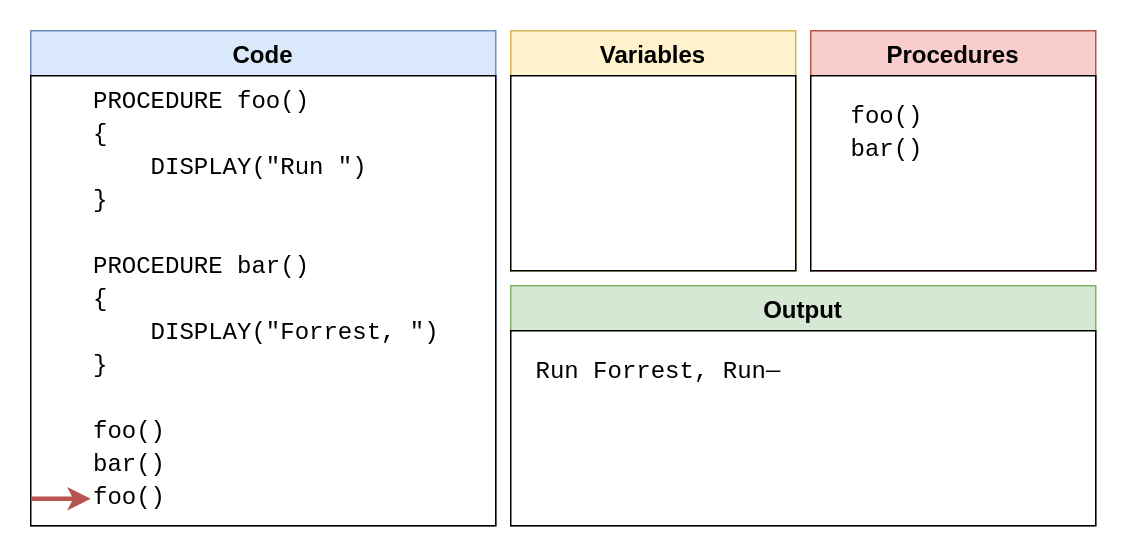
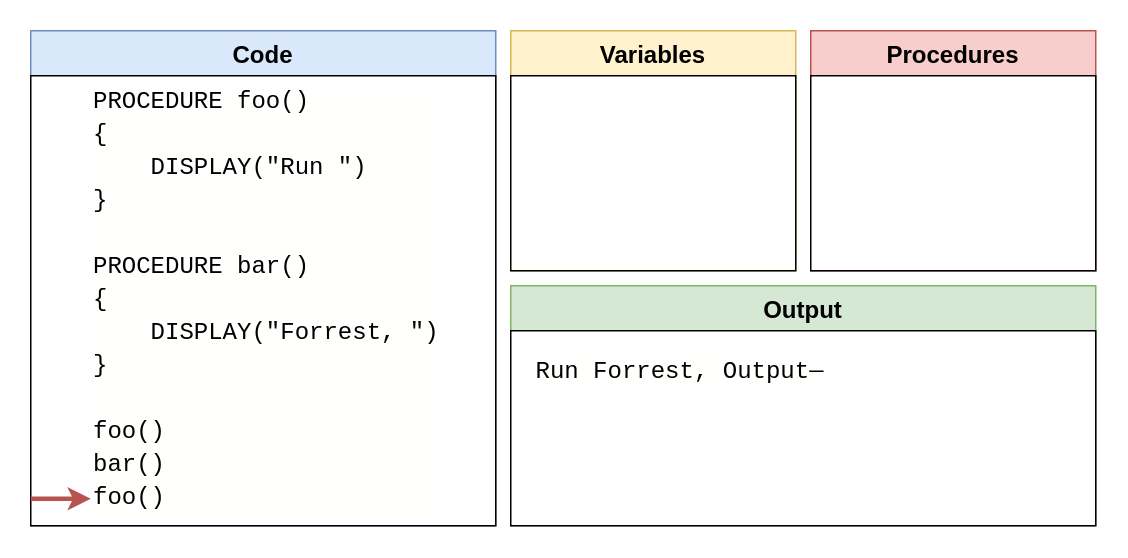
  <mxCell id="0" />
  <mxCell id="1" parent="0" />
  <mxCell id="2" value="Code" style="swimlane;fillColor=#dae8fc;strokeColor=#6c8ebf;fontSize=16;align=center;startSize=30;" parent="1" vertex="1"><mxGeometry x="20" y="20" width="310" height="330" as="geometry"><mxRectangle x="50" y="100" width="70" height="23" as="alternateBounds" /></mxGeometry></mxCell>
  <mxCell id="3" value="" style="rounded=0;whiteSpace=wrap;html=1;fontFamily=Courier New;fontSize=16;align=left;" parent="2" vertex="1"><mxGeometry y="30" width="310" height="300" as="geometry" /></mxCell>
  <mxCell id="4" value="&lt;div style=&quot;background-color: rgb(255 , 255 , 254) ; font-family: &amp;#34;source code pro&amp;#34; , &amp;#34;monaco&amp;#34; , &amp;#34;menlo&amp;#34; , &amp;#34;consolas&amp;#34; , &amp;#34;courier new&amp;#34; , monospace , &amp;#34;consolas&amp;#34; , &amp;#34;courier new&amp;#34; , monospace ; font-weight: normal ; line-height: 22px&quot;&gt;&lt;div style=&quot;font-family: &amp;#34;source code pro&amp;#34; , &amp;#34;monaco&amp;#34; , &amp;#34;menlo&amp;#34; , &amp;#34;consolas&amp;#34; , &amp;#34;courier new&amp;#34; , monospace , &amp;#34;consolas&amp;#34; , &amp;#34;courier new&amp;#34; , monospace ; line-height: 22px&quot;&gt;&lt;div style=&quot;font-family: &amp;#34;source code pro&amp;#34; , &amp;#34;monaco&amp;#34; , &amp;#34;menlo&amp;#34; , &amp;#34;consolas&amp;#34; , &amp;#34;courier new&amp;#34; , monospace , &amp;#34;consolas&amp;#34; , &amp;#34;courier new&amp;#34; , monospace ; line-height: 22px&quot;&gt;&lt;div&gt;PROCEDURE foo()&lt;/div&gt;&lt;div&gt;{&lt;/div&gt;&lt;div&gt;&amp;nbsp; &amp;nbsp; DISPLAY(&quot;Run &quot;)&lt;/div&gt;&lt;div&gt;}&lt;/div&gt;&lt;br&gt;&lt;div&gt;PROCEDURE bar()&lt;/div&gt;&lt;div&gt;{&lt;/div&gt;&lt;div&gt;&amp;nbsp; &amp;nbsp; DISPLAY(&quot;Forrest, &quot;)&lt;/div&gt;&lt;div&gt;}&lt;/div&gt;&lt;br&gt;&lt;div&gt;foo()&lt;/div&gt;&lt;div&gt;bar()&lt;/div&gt;&lt;div&gt;foo()&lt;/div&gt;&lt;/div&gt;&lt;/div&gt;&lt;/div&gt;" style="text;html=1;strokeColor=none;fillColor=none;align=left;verticalAlign=top;whiteSpace=wrap;rounded=0;fontFamily=Courier New;fontSize=16;fontStyle=1" parent="2" vertex="1"><mxGeometry x="40" y="30" width="270" height="300" as="geometry" /></mxCell>
  <mxCell id="5" value="" style="endArrow=classic;html=1;rounded=0;fontFamily=Courier New;fontSize=16;strokeWidth=3;fillColor=#f8cecc;strokeColor=#b85450;" parent="2" edge="1"><mxGeometry width="50" height="50" relative="1" as="geometry"><mxPoint y="312" as="sourcePoint" /><mxPoint x="40" y="312" as="targetPoint" /></mxGeometry></mxCell>
  <mxCell id="6" value="Variables" style="swimlane;fillColor=#fff2cc;strokeColor=#d6b656;fontSize=16;align=center;startSize=30;" parent="1" vertex="1"><mxGeometry x="340" y="20" width="190" height="160" as="geometry"><mxRectangle x="50" y="100" width="70" height="23" as="alternateBounds" /></mxGeometry></mxCell>
  <mxCell id="7" value="" style="rounded=0;whiteSpace=wrap;html=1;fontFamily=Courier New;fontSize=16;align=left;" parent="6" vertex="1"><mxGeometry y="30" width="190" height="130" as="geometry" /></mxCell>
  <mxCell id="8" value="&lt;div style=&quot;background-color: rgb(255 , 255 , 254) ; font-family: &amp;#34;source code pro&amp;#34; , &amp;#34;monaco&amp;#34; , &amp;#34;menlo&amp;#34; , &amp;#34;consolas&amp;#34; , &amp;#34;courier new&amp;#34; , monospace , &amp;#34;consolas&amp;#34; , &amp;#34;courier new&amp;#34; , monospace ; font-weight: normal ; line-height: 22px&quot;&gt;&lt;br&gt;&lt;/div&gt;" style="text;html=1;strokeColor=none;fillColor=none;align=left;verticalAlign=top;whiteSpace=wrap;rounded=0;fontFamily=Courier New;fontSize=16;fontStyle=1" parent="6" vertex="1"><mxGeometry x="25" y="40" width="140" height="110" as="geometry" /></mxCell>
  <mxCell id="9" value="Output" style="swimlane;fillColor=#d5e8d4;strokeColor=#82b366;fontSize=16;align=center;startSize=30;" parent="1" vertex="1"><mxGeometry x="340" y="190" width="390" height="160" as="geometry"><mxRectangle x="50" y="100" width="70" height="23" as="alternateBounds" /></mxGeometry></mxCell>
  <mxCell id="10" value="" style="rounded=0;whiteSpace=wrap;html=1;fontFamily=Courier New;fontSize=16;align=left;" parent="9" vertex="1"><mxGeometry y="30" width="390" height="130" as="geometry" /></mxCell>
- <mxCell id="11" value="&lt;div style=&quot;background-color: rgb(255 , 255 , 254) ; font-family: &amp;#34;source code pro&amp;#34; , &amp;#34;monaco&amp;#34; , &amp;#34;menlo&amp;#34; , &amp;#34;consolas&amp;#34; , &amp;#34;courier new&amp;#34; , monospace , &amp;#34;consolas&amp;#34; , &amp;#34;courier new&amp;#34; , monospace ; font-weight: normal ; line-height: 22px&quot;&gt;Run&amp;nbsp;Forrest,&amp;nbsp;Run&lt;strike&gt;&amp;nbsp;&lt;/strike&gt;&lt;/div&gt;" style="text;html=1;strokeColor=none;fillColor=none;align=left;verticalAlign=top;whiteSpace=wrap;rounded=0;fontFamily=Courier New;fontSize=16;fontStyle=1" parent="9" vertex="1"><mxGeometry x="15" y="40" width="365" height="110" as="geometry" /></mxCell>
+ <mxCell id="11" value="&lt;div style=&quot;background-color: rgb(255 , 255 , 254) ; font-family: &amp;#34;source code pro&amp;#34; , &amp;#34;monaco&amp;#34; , &amp;#34;menlo&amp;#34; , &amp;#34;consolas&amp;#34; , &amp;#34;courier new&amp;#34; , monospace , &amp;#34;consolas&amp;#34; , &amp;#34;courier new&amp;#34; , monospace ; font-weight: normal ; line-height: 22px&quot;&gt;Run&amp;nbsp;Forrest,&amp;nbsp;Output&lt;strike&gt;&amp;nbsp;&lt;/strike&gt;&lt;/div&gt;" style="text;html=1;strokeColor=none;fillColor=none;align=left;verticalAlign=top;whiteSpace=wrap;rounded=0;fontFamily=Courier New;fontSize=16;fontStyle=1" parent="9" vertex="1"><mxGeometry x="15" y="40" width="365" height="110" as="geometry" /></mxCell>
  <mxCell id="12" value="Procedures" style="swimlane;fillColor=#f8cecc;strokeColor=#b85450;fontSize=16;align=center;startSize=30;" vertex="1" parent="1"><mxGeometry x="540" y="20" width="190" height="160" as="geometry"><mxRectangle x="50" y="100" width="70" height="23" as="alternateBounds" /></mxGeometry></mxCell>
  <mxCell id="13" value="" style="rounded=0;whiteSpace=wrap;html=1;fontFamily=Courier New;fontSize=16;align=left;" vertex="1" parent="12"><mxGeometry y="30" width="190" height="130" as="geometry" /></mxCell>
- <mxCell id="14" value="&lt;div style=&quot;background-color: rgb(255 , 255 , 254) ; font-family: &amp;#34;source code pro&amp;#34; , &amp;#34;monaco&amp;#34; , &amp;#34;menlo&amp;#34; , &amp;#34;consolas&amp;#34; , &amp;#34;courier new&amp;#34; , monospace , &amp;#34;consolas&amp;#34; , &amp;#34;courier new&amp;#34; , monospace ; font-weight: normal ; line-height: 22px&quot;&gt;foo()&lt;/div&gt;&lt;div style=&quot;background-color: rgb(255 , 255 , 254) ; font-family: &amp;#34;source code pro&amp;#34; , &amp;#34;monaco&amp;#34; , &amp;#34;menlo&amp;#34; , &amp;#34;consolas&amp;#34; , &amp;#34;courier new&amp;#34; , monospace , &amp;#34;consolas&amp;#34; , &amp;#34;courier new&amp;#34; , monospace ; font-weight: normal ; line-height: 22px&quot;&gt;bar()&lt;/div&gt;" style="text;html=1;strokeColor=none;fillColor=none;align=left;verticalAlign=top;whiteSpace=wrap;rounded=0;fontFamily=Courier New;fontSize=16;fontStyle=1" vertex="1" parent="12"><mxGeometry x="25" y="40" width="140" height="110" as="geometry" /></mxCell>
